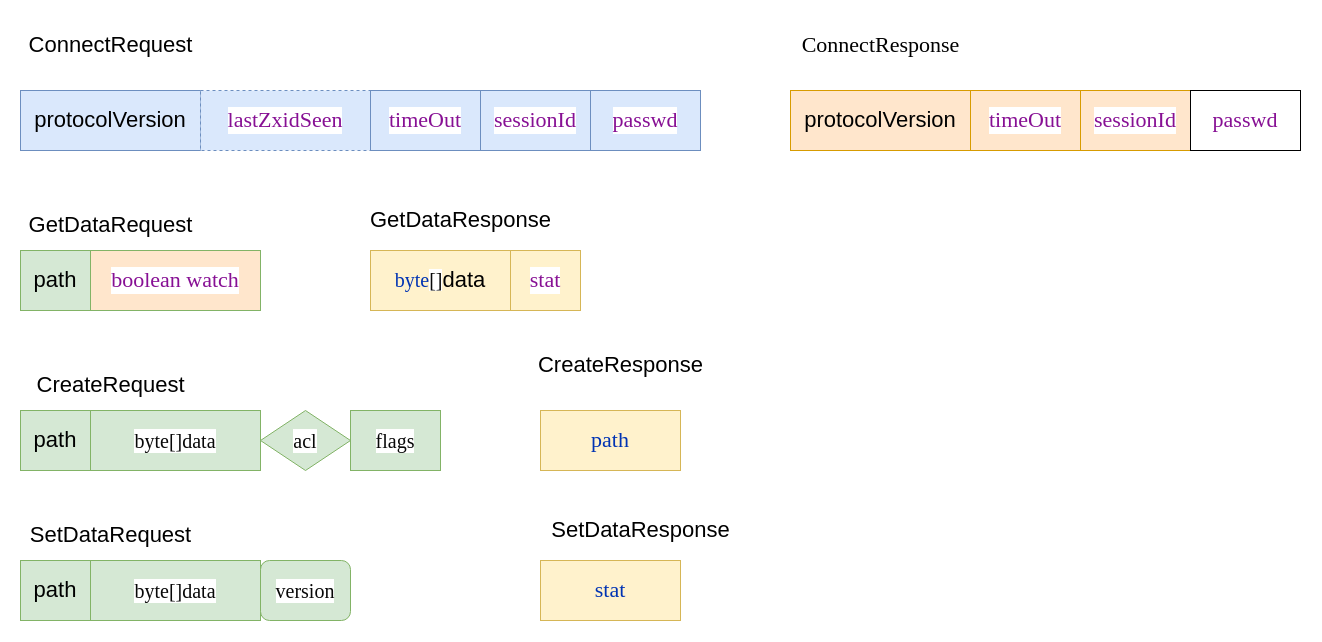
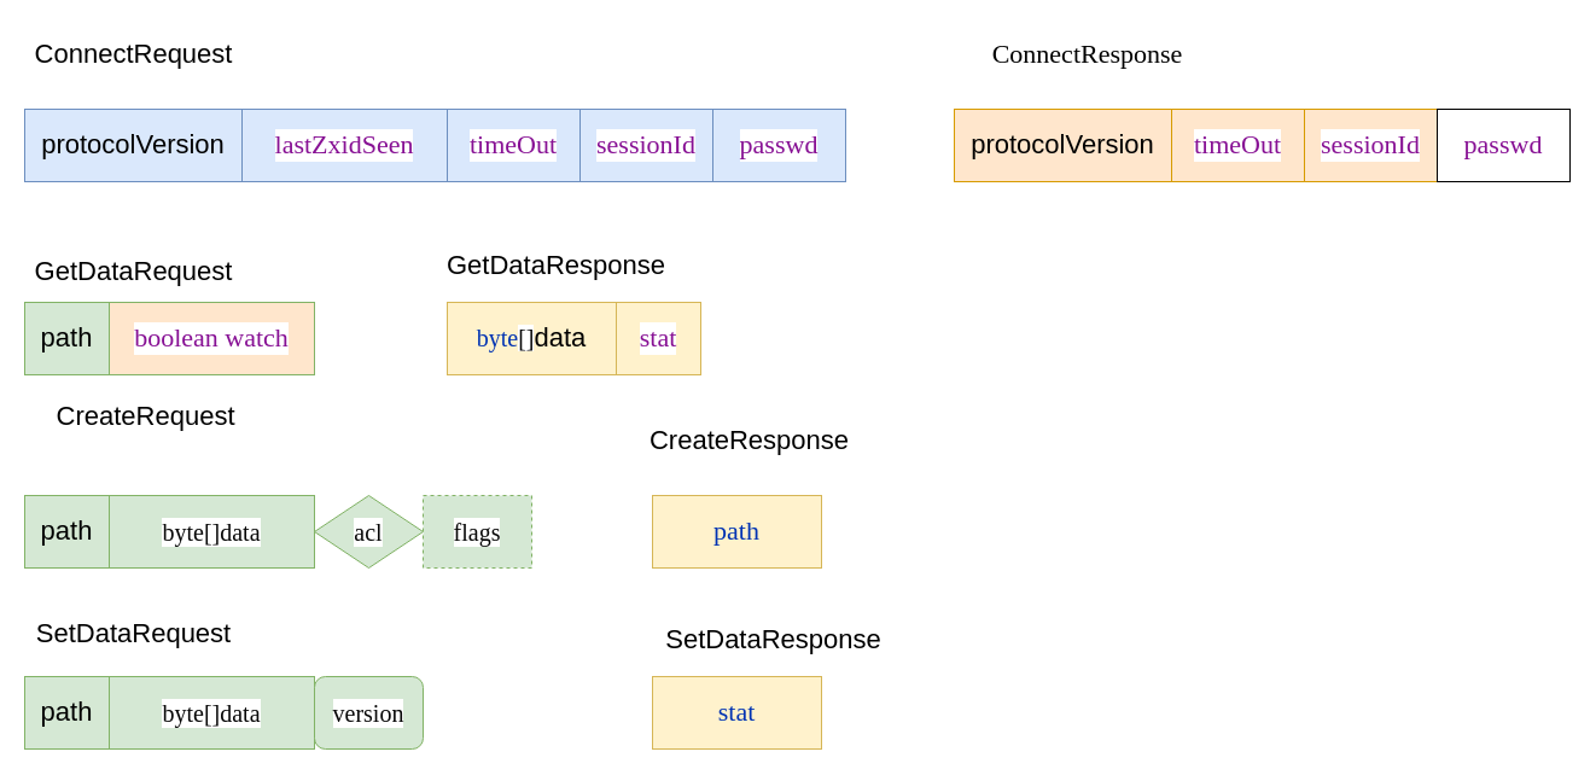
  <mxCell id="0" />
  <mxCell id="1" parent="0" />
  <mxCell id="2" value="&lt;font style=&quot;font-size: 22px&quot;&gt;path&lt;/font&gt;" style="rounded=0;whiteSpace=wrap;html=1;fillColor=#d5e8d4;strokeColor=#82b366;" vertex="1" parent="1"><mxGeometry x="20" y="250" width="70" height="60" as="geometry" /></mxCell>
  <mxCell id="3" value="&lt;pre style=&quot;background-color: rgb(255 , 255 , 255)&quot;&gt;&lt;font face=&quot;Consolas&quot;&gt;&lt;font color=&quot;#871094&quot; style=&quot;font-size: 22px&quot;&gt;boolean watch&lt;/font&gt;&lt;font color=&quot;#080808&quot;&gt;&lt;span style=&quot;font-size: 15pt&quot;&gt;&lt;br&gt;&lt;/span&gt;&lt;/font&gt;&lt;/font&gt;&lt;/pre&gt;" style="rounded=0;whiteSpace=wrap;html=1;fillColor=#ffe6cc;strokeColor=#82b366;" vertex="1" parent="1"><mxGeometry x="90" y="250" width="170" height="60" as="geometry" /></mxCell>
  <mxCell id="4" value="&lt;font style=&quot;font-size: 22px&quot;&gt;&lt;span style=&quot;font-family: &amp;#34;consolas&amp;#34; ; font-size: 15pt ; color: rgb(0 , 51 , 179)&quot;&gt;byte&lt;/span&gt;&lt;span style=&quot;background-color: rgb(255 , 255 , 255) ; color: rgb(8 , 8 , 8) ; font-family: &amp;#34;consolas&amp;#34; ; font-size: 15pt&quot;&gt;[]&lt;/span&gt;data&lt;/font&gt;" style="rounded=0;whiteSpace=wrap;html=1;fillColor=#fff2cc;strokeColor=#d6b656;" vertex="1" parent="1"><mxGeometry x="370" y="250" width="140" height="60" as="geometry" /></mxCell>
  <mxCell id="5" value="&lt;pre style=&quot;background-color: rgb(255 , 255 , 255)&quot;&gt;&lt;font face=&quot;Consolas&quot;&gt;&lt;font color=&quot;#871094&quot; style=&quot;font-size: 22px&quot;&gt;stat&lt;/font&gt;&lt;font color=&quot;#080808&quot;&gt;&lt;span style=&quot;font-size: 15pt&quot;&gt;&lt;br&gt;&lt;/span&gt;&lt;/font&gt;&lt;/font&gt;&lt;/pre&gt;" style="rounded=0;whiteSpace=wrap;html=1;fillColor=#fff2cc;strokeColor=#d6b656;" vertex="1" parent="1"><mxGeometry x="510" y="250" width="70" height="60" as="geometry" /></mxCell>
  <mxCell id="6" value="&lt;pre style=&quot;background-color: rgb(255 , 255 , 255) ; color: rgb(8 , 8 , 8)&quot;&gt;&lt;span style=&quot;color: rgb(0 , 0 , 0)&quot;&gt;&lt;font style=&quot;font-size: 22px&quot; face=&quot;Helvetica&quot;&gt;GetDataRequest&lt;/font&gt;&lt;/span&gt;&lt;/pre&gt;" style="text;html=1;align=center;verticalAlign=middle;resizable=0;points=[];autosize=1;" vertex="1" parent="1"><mxGeometry x="20" y="200" width="180" height="50" as="geometry" /></mxCell>
  <mxCell id="7" value="&lt;font style=&quot;font-size: 22px&quot;&gt;GetDataResponse&lt;/font&gt;" style="text;html=1;align=center;verticalAlign=middle;resizable=0;points=[];autosize=1;" vertex="1" parent="1"><mxGeometry x="360" y="210" width="200" height="20" as="geometry" /></mxCell>
  <mxCell id="8" value="&lt;font style=&quot;font-size: 22px&quot;&gt;path&lt;/font&gt;" style="rounded=0;whiteSpace=wrap;html=1;fillColor=#d5e8d4;strokeColor=#82b366;" vertex="1" parent="1"><mxGeometry x="20" y="410" width="70" height="60" as="geometry" /></mxCell>
  <mxCell id="9" value="&lt;pre style=&quot;background-color: rgb(255 , 255 , 255)&quot;&gt;&lt;font face=&quot;Consolas&quot;&gt;&lt;font color=&quot;#080808&quot;&gt;&lt;span style=&quot;font-size: 20px&quot;&gt;byte[]data&lt;/span&gt;&lt;span style=&quot;font-size: 15pt&quot;&gt;&lt;br&gt;&lt;/span&gt;&lt;/font&gt;&lt;/font&gt;&lt;/pre&gt;" style="rounded=0;whiteSpace=wrap;html=1;fillColor=#d5e8d4;strokeColor=#82b366;" vertex="1" parent="1"><mxGeometry x="90" y="410" width="170" height="60" as="geometry" /></mxCell>
  <mxCell id="10" value="&lt;font color=&quot;#0033b3&quot; face=&quot;consolas&quot; style=&quot;font-size: 22px&quot;&gt;path&lt;/font&gt;" style="rounded=0;whiteSpace=wrap;html=1;fillColor=#fff2cc;strokeColor=#d6b656;" vertex="1" parent="1"><mxGeometry x="540" y="410" width="140" height="60" as="geometry" /></mxCell>
- <mxCell id="11" value="&lt;pre style=&quot;background-color: rgb(255 , 255 , 255)&quot;&gt;&lt;span style=&quot;font-size: 22px&quot;&gt;&lt;font face=&quot;Helvetica&quot;&gt;CreateRequest&lt;/font&gt;&lt;/span&gt;&lt;font color=&quot;#080808&quot; face=&quot;consolas&quot;&gt;&lt;br&gt;&lt;/font&gt;&lt;/pre&gt;" style="text;html=1;align=center;verticalAlign=middle;resizable=0;points=[];autosize=1;" vertex="1" parent="1"><mxGeometry x="30" y="360" width="160" height="50" as="geometry" /></mxCell>
+ <mxCell id="11" value="&lt;pre style=&quot;background-color: rgb(255 , 255 , 255)&quot;&gt;&lt;span style=&quot;font-size: 22px&quot;&gt;&lt;font face=&quot;Helvetica&quot;&gt;CreateRequest&lt;/font&gt;&lt;/span&gt;&lt;font color=&quot;#080808&quot; face=&quot;consolas&quot;&gt;&lt;br&gt;&lt;/font&gt;&lt;/pre&gt;" style="text;html=1;align=center;verticalAlign=middle;resizable=0;points=[];autosize=1;" vertex="1" parent="1"><mxGeometry x="40" y="320" width="160" height="50" as="geometry" /></mxCell>
  <mxCell id="12" value="&lt;font style=&quot;font-size: 22px&quot;&gt;CreateResponse&lt;/font&gt;" style="text;html=1;align=center;verticalAlign=middle;resizable=0;points=[];autosize=1;" vertex="1" parent="1"><mxGeometry x="530" y="355" width="180" height="20" as="geometry" /></mxCell>
  <mxCell id="13" value="&lt;pre style=&quot;background-color: rgb(255 , 255 , 255)&quot;&gt;&lt;font face=&quot;Consolas&quot;&gt;&lt;font color=&quot;#080808&quot;&gt;&lt;span style=&quot;font-size: 20px&quot;&gt;acl&lt;/span&gt;&lt;span style=&quot;font-size: 15pt&quot;&gt;&lt;br&gt;&lt;/span&gt;&lt;/font&gt;&lt;/font&gt;&lt;/pre&gt;" style="rhombus;whiteSpace=wrap;html=1;fillColor=#d5e8d4;strokeColor=#82b366;" vertex="1" parent="1"><mxGeometry x="260" y="410" width="90" height="60" as="geometry" /></mxCell>
- <mxCell id="14" value="&lt;pre style=&quot;background-color: rgb(255 , 255 , 255)&quot;&gt;&lt;font face=&quot;Consolas&quot;&gt;&lt;font color=&quot;#080808&quot;&gt;&lt;span style=&quot;font-size: 20px&quot;&gt;flags&lt;/span&gt;&lt;span style=&quot;font-size: 15pt&quot;&gt;&lt;br&gt;&lt;/span&gt;&lt;/font&gt;&lt;/font&gt;&lt;/pre&gt;" style="rounded=0;whiteSpace=wrap;html=1;fillColor=#d5e8d4;strokeColor=#82b366;" vertex="1" parent="1"><mxGeometry x="350" y="410" width="90" height="60" as="geometry" /></mxCell>
+ <mxCell id="14" value="&lt;pre style=&quot;background-color: rgb(255 , 255 , 255)&quot;&gt;&lt;font face=&quot;Consolas&quot;&gt;&lt;font color=&quot;#080808&quot;&gt;&lt;span style=&quot;font-size: 20px&quot;&gt;flags&lt;/span&gt;&lt;span style=&quot;font-size: 15pt&quot;&gt;&lt;br&gt;&lt;/span&gt;&lt;/font&gt;&lt;/font&gt;&lt;/pre&gt;" style="rounded=0;whiteSpace=wrap;html=1;fillColor=#d5e8d4;strokeColor=#82b366;dashed=1;" vertex="1" parent="1"><mxGeometry x="350" y="410" width="90" height="60" as="geometry" /></mxCell>
  <mxCell id="15" value="&lt;font style=&quot;font-size: 22px&quot;&gt;path&lt;/font&gt;" style="rounded=0;whiteSpace=wrap;html=1;fillColor=#d5e8d4;strokeColor=#82b366;" vertex="1" parent="1"><mxGeometry x="20" y="560" width="70" height="60" as="geometry" /></mxCell>
  <mxCell id="16" value="&lt;pre style=&quot;background-color: rgb(255 , 255 , 255)&quot;&gt;&lt;font face=&quot;Consolas&quot;&gt;&lt;font color=&quot;#080808&quot;&gt;&lt;span style=&quot;font-size: 20px&quot;&gt;byte[]data&lt;/span&gt;&lt;span style=&quot;font-size: 15pt&quot;&gt;&lt;br&gt;&lt;/span&gt;&lt;/font&gt;&lt;/font&gt;&lt;/pre&gt;" style="rounded=0;whiteSpace=wrap;html=1;fillColor=#d5e8d4;strokeColor=#82b366;" vertex="1" parent="1"><mxGeometry x="90" y="560" width="170" height="60" as="geometry" /></mxCell>
  <mxCell id="17" value="&lt;font color=&quot;#0033b3&quot; face=&quot;consolas&quot;&gt;&lt;span style=&quot;font-size: 22px&quot;&gt;stat&lt;/span&gt;&lt;/font&gt;" style="rounded=0;whiteSpace=wrap;html=1;fillColor=#fff2cc;strokeColor=#d6b656;" vertex="1" parent="1"><mxGeometry x="540" y="560" width="140" height="60" as="geometry" /></mxCell>
- <mxCell id="18" value="&lt;pre style=&quot;background-color: rgb(255 , 255 , 255)&quot;&gt;&lt;span style=&quot;font-size: 22px&quot;&gt;&lt;font face=&quot;Helvetica&quot;&gt;SetDataRequest&lt;/font&gt;&lt;/span&gt;&lt;font color=&quot;#080808&quot; face=&quot;consolas&quot;&gt;&lt;br&gt;&lt;/font&gt;&lt;/pre&gt;" style="text;html=1;align=center;verticalAlign=middle;resizable=0;points=[];autosize=1;" vertex="1" parent="1"><mxGeometry x="20" y="510" width="180" height="50" as="geometry" /></mxCell>
+ <mxCell id="18" value="&lt;pre style=&quot;background-color: rgb(255 , 255 , 255)&quot;&gt;&lt;span style=&quot;font-size: 22px&quot;&gt;&lt;font face=&quot;Helvetica&quot;&gt;SetDataRequest&lt;/font&gt;&lt;/span&gt;&lt;font color=&quot;#080808&quot; face=&quot;consolas&quot;&gt;&lt;br&gt;&lt;/font&gt;&lt;/pre&gt;" style="text;html=1;align=center;verticalAlign=middle;resizable=0;points=[];autosize=1;" vertex="1" parent="1"><mxGeometry x="20" y="500" width="180" height="50" as="geometry" /></mxCell>
  <mxCell id="19" value="&lt;font style=&quot;font-size: 22px&quot;&gt;SetDataResponse&lt;/font&gt;" style="text;html=1;align=center;verticalAlign=middle;resizable=0;points=[];autosize=1;" vertex="1" parent="1"><mxGeometry x="545" y="520" width="190" height="20" as="geometry" /></mxCell>
  <mxCell id="20" value="&lt;pre style=&quot;background-color: rgb(255 , 255 , 255)&quot;&gt;&lt;font face=&quot;Consolas&quot;&gt;&lt;font color=&quot;#080808&quot;&gt;&lt;span style=&quot;font-size: 20px&quot;&gt;version&lt;/span&gt;&lt;span style=&quot;font-size: 15pt&quot;&gt;&lt;br&gt;&lt;/span&gt;&lt;/font&gt;&lt;/font&gt;&lt;/pre&gt;" style="whiteSpace=wrap;html=1;fillColor=#d5e8d4;strokeColor=#82b366;rounded=1;" vertex="1" parent="1"><mxGeometry x="260" y="560" width="90" height="60" as="geometry" /></mxCell>
  <mxCell id="21" value="&lt;font style=&quot;font-size: 22px&quot;&gt;protocolVersion&lt;/font&gt;" style="rounded=0;whiteSpace=wrap;html=1;fillColor=#dae8fc;strokeColor=#6c8ebf;" vertex="1" parent="1"><mxGeometry x="20" y="90" width="180" height="60" as="geometry" /></mxCell>
- <mxCell id="22" value="&lt;pre style=&quot;background-color: rgb(255 , 255 , 255)&quot;&gt;&lt;font face=&quot;Consolas&quot;&gt;&lt;font color=&quot;#871094&quot;&gt;&lt;span style=&quot;font-size: 22px&quot;&gt;lastZxidSeen&lt;/span&gt;&lt;/font&gt;&lt;font color=&quot;#080808&quot;&gt;&lt;span style=&quot;font-size: 15pt&quot;&gt;&lt;br&gt;&lt;/span&gt;&lt;/font&gt;&lt;/font&gt;&lt;/pre&gt;" style="rounded=0;whiteSpace=wrap;html=1;fillColor=#dae8fc;strokeColor=#6c8ebf;dashed=1;" vertex="1" parent="1"><mxGeometry x="200" y="90" width="170" height="60" as="geometry" /></mxCell>
+ <mxCell id="22" value="&lt;pre style=&quot;background-color: rgb(255 , 255 , 255)&quot;&gt;&lt;font face=&quot;Consolas&quot;&gt;&lt;font color=&quot;#871094&quot;&gt;&lt;span style=&quot;font-size: 22px&quot;&gt;lastZxidSeen&lt;/span&gt;&lt;/font&gt;&lt;font color=&quot;#080808&quot;&gt;&lt;span style=&quot;font-size: 15pt&quot;&gt;&lt;br&gt;&lt;/span&gt;&lt;/font&gt;&lt;/font&gt;&lt;/pre&gt;" style="rounded=0;whiteSpace=wrap;html=1;fillColor=#dae8fc;strokeColor=#6c8ebf;" vertex="1" parent="1"><mxGeometry x="200" y="90" width="170" height="60" as="geometry" /></mxCell>
  <mxCell id="23" value="&lt;pre style=&quot;background-color: rgb(255 , 255 , 255)&quot;&gt;&lt;span style=&quot;font-size: 22px&quot;&gt;&lt;font face=&quot;Helvetica&quot;&gt;ConnectRequest&lt;/font&gt;&lt;/span&gt;&lt;font color=&quot;#080808&quot; face=&quot;consolas&quot;&gt;&lt;br&gt;&lt;/font&gt;&lt;/pre&gt;" style="text;html=1;align=center;verticalAlign=middle;resizable=0;points=[];autosize=1;" vertex="1" parent="1"><mxGeometry x="20" y="20" width="180" height="50" as="geometry" /></mxCell>
  <mxCell id="24" value="&lt;pre style=&quot;background-color: rgb(255 , 255 , 255)&quot;&gt;&lt;font face=&quot;Consolas&quot;&gt;&lt;font color=&quot;#871094&quot;&gt;&lt;span style=&quot;font-size: 22px&quot;&gt;timeOut&lt;/span&gt;&lt;/font&gt;&lt;font color=&quot;#080808&quot;&gt;&lt;span style=&quot;font-size: 15pt&quot;&gt;&lt;br&gt;&lt;/span&gt;&lt;/font&gt;&lt;/font&gt;&lt;/pre&gt;" style="rounded=0;whiteSpace=wrap;html=1;fillColor=#dae8fc;strokeColor=#6c8ebf;" vertex="1" parent="1"><mxGeometry x="370" y="90" width="110" height="60" as="geometry" /></mxCell>
  <mxCell id="25" value="&lt;pre style=&quot;background-color: rgb(255 , 255 , 255)&quot;&gt;&lt;font face=&quot;Consolas&quot;&gt;&lt;font color=&quot;#871094&quot;&gt;&lt;span style=&quot;font-size: 22px&quot;&gt;sessionId&lt;/span&gt;&lt;/font&gt;&lt;font color=&quot;#080808&quot;&gt;&lt;span style=&quot;font-size: 15pt&quot;&gt;&lt;br&gt;&lt;/span&gt;&lt;/font&gt;&lt;/font&gt;&lt;/pre&gt;" style="rounded=0;whiteSpace=wrap;html=1;fillColor=#dae8fc;strokeColor=#6c8ebf;" vertex="1" parent="1"><mxGeometry x="480" y="90" width="110" height="60" as="geometry" /></mxCell>
  <mxCell id="26" value="&lt;pre style=&quot;background-color: rgb(255 , 255 , 255)&quot;&gt;&lt;font face=&quot;Consolas&quot;&gt;&lt;font color=&quot;#871094&quot;&gt;&lt;span style=&quot;font-size: 22px&quot;&gt;passwd&lt;/span&gt;&lt;/font&gt;&lt;font color=&quot;#080808&quot;&gt;&lt;span style=&quot;font-size: 15pt&quot;&gt;&lt;br&gt;&lt;/span&gt;&lt;/font&gt;&lt;/font&gt;&lt;/pre&gt;" style="rounded=0;whiteSpace=wrap;html=1;fillColor=#dae8fc;strokeColor=#6c8ebf;" vertex="1" parent="1"><mxGeometry x="590" y="90" width="110" height="60" as="geometry" /></mxCell>
  <mxCell id="27" value="&lt;font style=&quot;font-size: 22px&quot;&gt;protocolVersion&lt;/font&gt;" style="rounded=0;whiteSpace=wrap;html=1;fillColor=#ffe6cc;strokeColor=#d79b00;" vertex="1" parent="1"><mxGeometry x="790" y="90" width="180" height="60" as="geometry" /></mxCell>
- <mxCell id="28" value="&lt;pre style=&quot;background-color: rgb(255 , 255 , 255)&quot;&gt;&lt;font face=&quot;consolas&quot;&gt;&lt;span style=&quot;font-size: 22px&quot;&gt;ConnectResponse&lt;/span&gt;&lt;/font&gt;&lt;font color=&quot;#080808&quot; face=&quot;consolas&quot;&gt;&lt;br&gt;&lt;/font&gt;&lt;/pre&gt;" style="text;html=1;align=center;verticalAlign=middle;resizable=0;points=[];autosize=1;" vertex="1" parent="1"><mxGeometry x="780" y="20" width="200" height="50" as="geometry" /></mxCell>
+ <mxCell id="28" value="&lt;pre style=&quot;background-color: rgb(255 , 255 , 255)&quot;&gt;&lt;font face=&quot;consolas&quot;&gt;&lt;span style=&quot;font-size: 22px&quot;&gt;ConnectResponse&lt;/span&gt;&lt;/font&gt;&lt;font color=&quot;#080808&quot; face=&quot;consolas&quot;&gt;&lt;br&gt;&lt;/font&gt;&lt;/pre&gt;" style="text;html=1;align=center;verticalAlign=middle;resizable=0;points=[];autosize=1;" vertex="1" parent="1"><mxGeometry x="800" y="20" width="200" height="50" as="geometry" /></mxCell>
  <mxCell id="29" value="&lt;pre style=&quot;background-color: rgb(255 , 255 , 255)&quot;&gt;&lt;font face=&quot;Consolas&quot;&gt;&lt;font color=&quot;#871094&quot;&gt;&lt;span style=&quot;font-size: 22px&quot;&gt;timeOut&lt;/span&gt;&lt;/font&gt;&lt;font color=&quot;#080808&quot;&gt;&lt;span style=&quot;font-size: 15pt&quot;&gt;&lt;br&gt;&lt;/span&gt;&lt;/font&gt;&lt;/font&gt;&lt;/pre&gt;" style="rounded=0;whiteSpace=wrap;html=1;fillColor=#ffe6cc;strokeColor=#d79b00;" vertex="1" parent="1"><mxGeometry x="970" y="90" width="110" height="60" as="geometry" /></mxCell>
  <mxCell id="30" value="&lt;pre style=&quot;background-color: rgb(255 , 255 , 255)&quot;&gt;&lt;font face=&quot;Consolas&quot;&gt;&lt;font color=&quot;#871094&quot;&gt;&lt;span style=&quot;font-size: 22px&quot;&gt;sessionId&lt;/span&gt;&lt;/font&gt;&lt;font color=&quot;#080808&quot;&gt;&lt;span style=&quot;font-size: 15pt&quot;&gt;&lt;br&gt;&lt;/span&gt;&lt;/font&gt;&lt;/font&gt;&lt;/pre&gt;" style="rounded=0;whiteSpace=wrap;html=1;fillColor=#ffe6cc;strokeColor=#d79b00;" vertex="1" parent="1"><mxGeometry x="1080" y="90" width="110" height="60" as="geometry" /></mxCell>
  <mxCell id="31" value="&lt;pre style=&quot;background-color: rgb(255 , 255 , 255)&quot;&gt;&lt;font face=&quot;Consolas&quot;&gt;&lt;font color=&quot;#871094&quot;&gt;&lt;span style=&quot;font-size: 22px&quot;&gt;passwd&lt;/span&gt;&lt;/font&gt;&lt;font color=&quot;#080808&quot;&gt;&lt;span style=&quot;font-size: 15pt&quot;&gt;&lt;br&gt;&lt;/span&gt;&lt;/font&gt;&lt;/font&gt;&lt;/pre&gt;" style="rounded=0;whiteSpace=wrap;html=1;" vertex="1" parent="1"><mxGeometry x="1190" y="90" width="110" height="60" as="geometry" /></mxCell>
